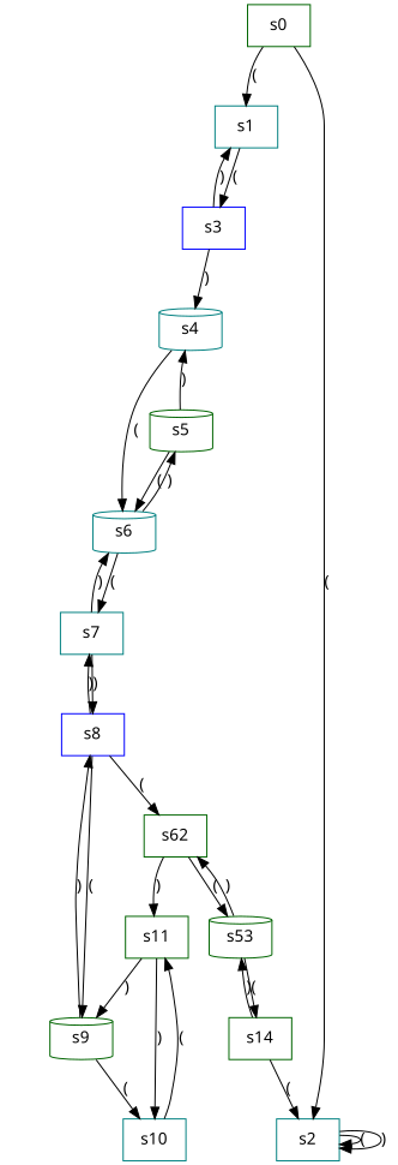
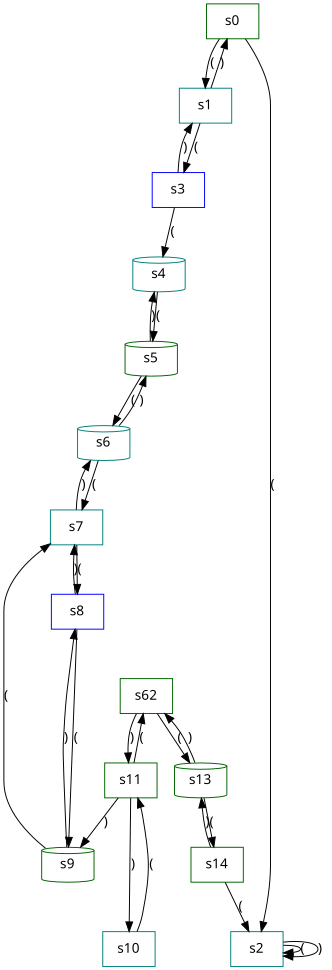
  digraph {
    fontname="Noto Sans"
    node [color=darkgreen fontname="Noto Sans" shape=box]
    edge [fontname="Noto Sans"]
    n1 [label=s0]
    n2 [color=teal label=s1]
    n3 [color=teal label=s2]
    n4 [color=blue label=s3]
    n5 [color=teal label=s4 shape=cylinder]
    n6 [label=s5 shape=cylinder]
    n7 [color=teal label=s6 shape=cylinder]
    n8 [color=teal label=s7]
    n9 [color=blue label=s8]
    n10 [label=s9 shape=cylinder]
    n11 [color=teal label=s10]
    n12 [label=s11]
    n13 [label=s62]
-   n14 [label=s53 shape=cylinder]
+   n14 [label=s13 shape=cylinder]
    n15 [label=s14]
    n1 -> n2 [label="("]
    n1 -> n3 [label="("]
+   n2 -> n1 [label=")"]
    n2 -> n4 [label="("]
    n3 -> n3 [label="("]
    n3 -> n3 [label=")"]
    n4 -> n2 [label=")"]
-   n4 -> n5 [label=")"]
-   n5 -> n7 [label="("]
+   n4 -> n5 [label="("]
+   n5 -> n6 [label="("]
    n6 -> n5 [label=")"]
    n6 -> n7 [label="("]
    n7 -> n6 [label=")"]
    n7 -> n8 [label="("]
    n8 -> n7 [label=")"]
-   n8 -> n9 [label=")"]
+   n8 -> n9 [label="("]
    n9 -> n8 [label=")"]
    n9 -> n10 [label="("]
    n10 -> n9 [label=")"]
-   n10 -> n11 [label="("]
+   n10 -> n8 [label="("]
    n11 -> n12 [label="("]
    n12 -> n10 [label=")"]
    n12 -> n11 [label=")"]
-   n9 -> n13 [label="("]
+   n12 -> n13 [label="("]
    n13 -> n12 [label=")"]
    n13 -> n14 [label="("]
    n14 -> n13 [label=")"]
    n14 -> n15 [label="("]
    n15 -> n3 [label="("]
    n15 -> n14 [label=")"]
  }
